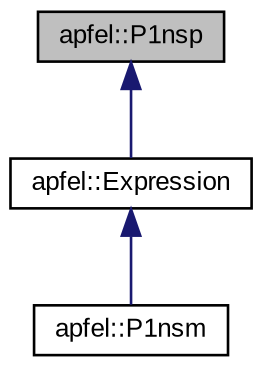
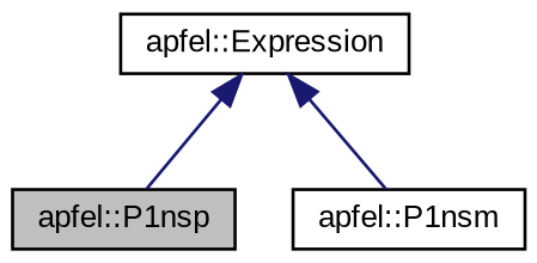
  digraph {
    fontname="Liberation Sans"
    node [color=black fillcolor=white fontname="Liberation Sans" fontsize=10 shape=record style=filled]
    edge [color=midnightblue dir=back fontname="Liberation Sans" fontsize=10 labelfontname=Helvetica labelfontsize=10 style=solid]
    n1 [fillcolor=grey75 fontcolor=black height=0.2 label="apfel::P1nsp" width=0.4]
    n2 [height=0.2 label="apfel::P1nsm" width=0.4]
    n3 [height=0.2 label="apfel::Expression" width=0.4]
-   n1 -> n3
+   n3 -> n1
    n3 -> n2
  }
